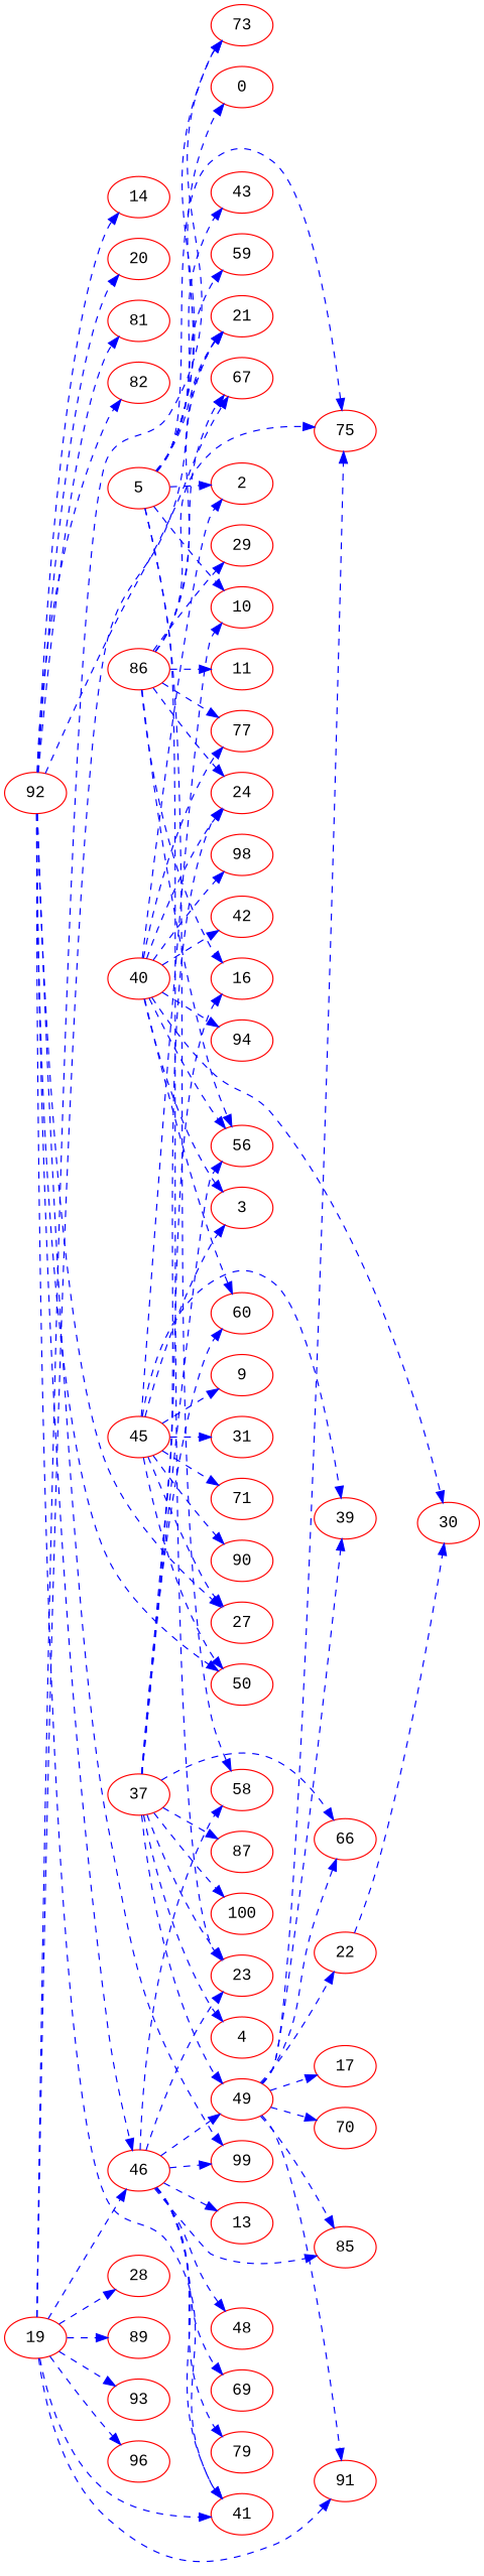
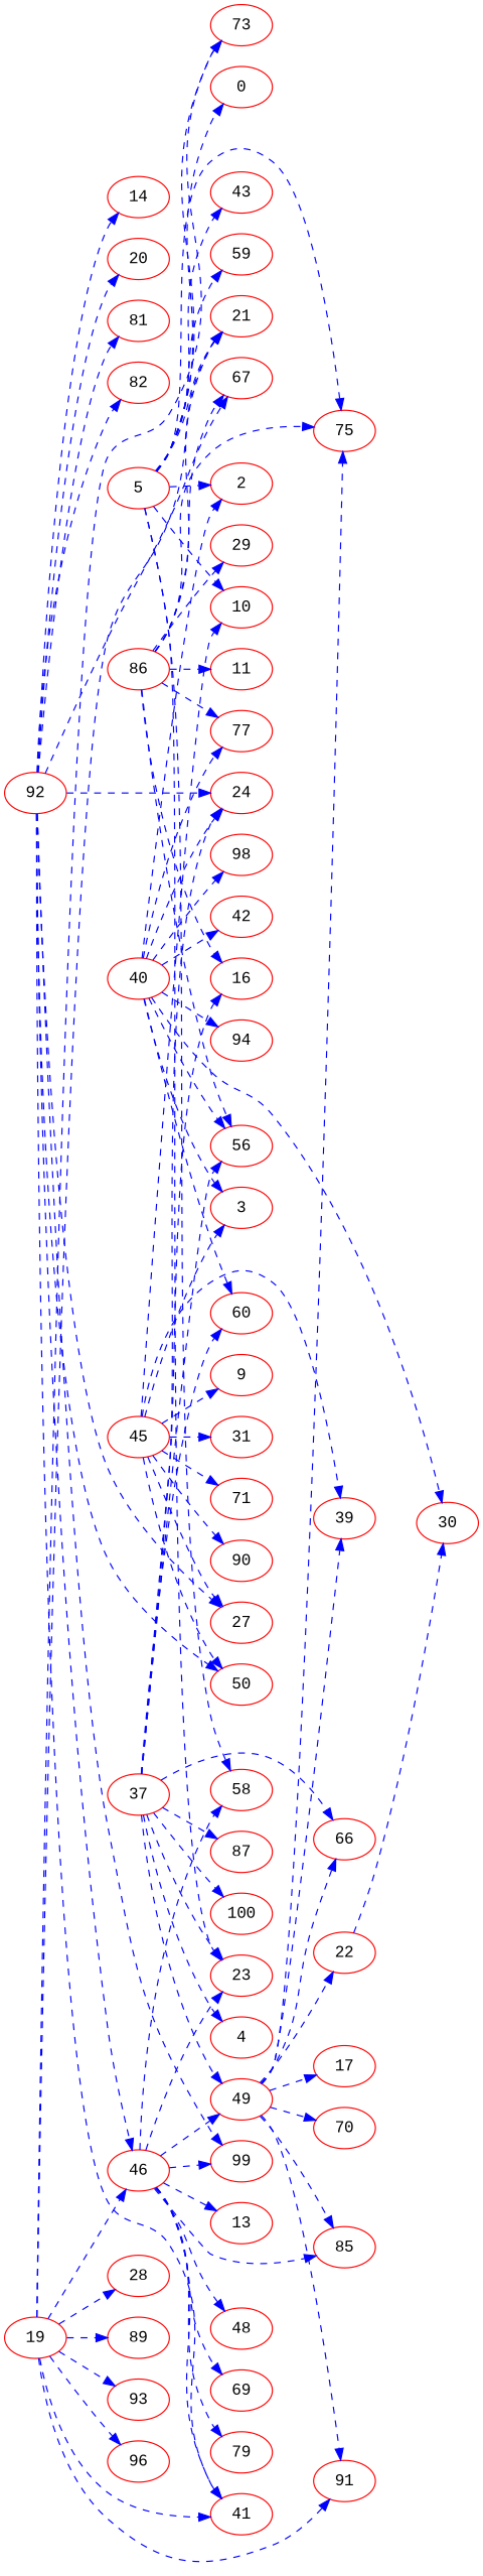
  digraph {
    fontname="Liberation Mono"
    rankdir=LR
    node [color=Red fontname="Liberation Mono"]
    edge [color=Blue fontname="Liberation Mono" style=dashed]
    5
    0
    2
    10
    21
    23
    43
    58
    59
    73
    75
    19
    28
    41
    46
    89
    91
    93
    96
    49
    13
    48
    69
    79
    85
    99
    66
    39
    17
    22
    70
    37
    4
    16
    24
    56
    60
    87
    100
    30
    40
    98
    3
    42
    77
    94
    45
    9
    27
    31
    50
    71
    90
    86
    11
    29
    67
    92
    14
    20
    81
    82
    5 -> 0
    5 -> 2
    5 -> 10
    5 -> 21
    5 -> 23
    5 -> 43
    5 -> 58
    5 -> 59
    5 -> 73
    5 -> 75
    19 -> 21
    19 -> 73
    19 -> 28
    19 -> 41
    19 -> 46
    19 -> 89
    19 -> 91
    19 -> 93
    19 -> 96
    46 -> 23
    46 -> 58
    46 -> 41
    46 -> 49
    46 -> 13
    46 -> 48
    46 -> 69
    46 -> 79
    46 -> 85
    46 -> 99
    49 -> 75
    49 -> 91
    49 -> 85
    49 -> 66
    49 -> 39
    49 -> 17
    49 -> 22
    49 -> 70
    22 -> 30
    37 -> 23
    37 -> 49
    37 -> 66
    37 -> 4
    37 -> 16
    37 -> 24
    37 -> 56
    37 -> 60
    37 -> 87
    37 -> 100
    40 -> 2
    40 -> 24
    40 -> 56
    40 -> 60
    40 -> 30
    40 -> 98
    40 -> 3
    40 -> 42
    40 -> 77
    40 -> 94
    45 -> 10
    45 -> 39
    45 -> 3
    45 -> 9
    45 -> 27
    45 -> 31
    45 -> 50
    45 -> 71
    45 -> 90
    86 -> 21
    86 -> 75
    86 -> 16
-   86 -> 24
+   92 -> 24
    86 -> 56
    86 -> 77
    86 -> 11
    86 -> 29
    86 -> 67
    92 -> 41
    92 -> 46
    92 -> 99
    92 -> 27
    92 -> 50
    92 -> 67
    92 -> 14
    92 -> 20
    92 -> 81
    92 -> 82
  }
